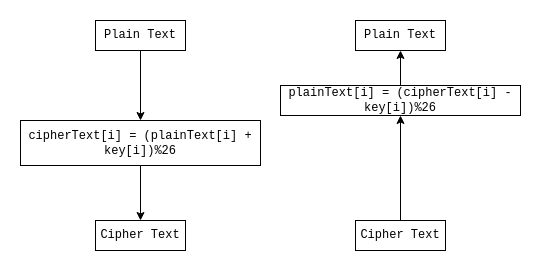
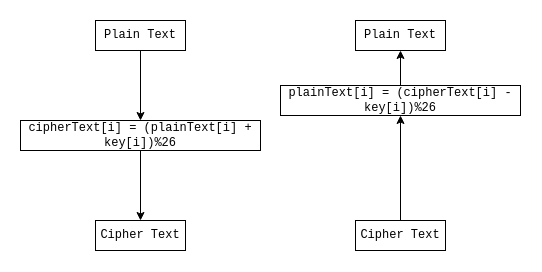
  <mxCell id="0" />
  <mxCell id="1" parent="0" />
  <mxCell id="2" value="" style="edgeStyle=orthogonalEdgeStyle;rounded=0;orthogonalLoop=1;jettySize=auto;html=1;fontFamily=Courier New;" edge="1" parent="1" source="3" target="5"><mxGeometry relative="1" as="geometry" /></mxCell>
  <mxCell id="3" value="Plain Text" style="rounded=0;whiteSpace=wrap;html=1;fontFamily=Courier New;" vertex="1" parent="1"><mxGeometry x="95" y="20" width="90" height="30" as="geometry" /></mxCell>
  <mxCell id="4" value="" style="edgeStyle=orthogonalEdgeStyle;rounded=0;orthogonalLoop=1;jettySize=auto;html=1;fontFamily=Courier New;" edge="1" parent="1" source="5" target="6"><mxGeometry relative="1" as="geometry" /></mxCell>
- <mxCell id="5" value="cipherText[i] = (plainText[i] + key[i])%26" style="rounded=0;whiteSpace=wrap;html=1;fontFamily=Courier New;" vertex="1" parent="1"><mxGeometry x="20" y="120" width="240" height="45" as="geometry" /></mxCell>
+ <mxCell id="5" value="cipherText[i] = (plainText[i] + key[i])%26" style="rounded=0;whiteSpace=wrap;html=1;fontFamily=Courier New;" vertex="1" parent="1"><mxGeometry x="20" y="120" width="240" height="30" as="geometry" /></mxCell>
  <mxCell id="6" value="Cipher Text" style="rounded=0;whiteSpace=wrap;html=1;fontFamily=Courier New;" vertex="1" parent="1"><mxGeometry x="95" y="220" width="90" height="30" as="geometry" /></mxCell>
  <mxCell id="7" value="Plain Text" style="rounded=0;whiteSpace=wrap;html=1;fontFamily=Courier New;" vertex="1" parent="1"><mxGeometry x="355" y="20" width="90" height="30" as="geometry" /></mxCell>
  <mxCell id="8" value="" style="edgeStyle=orthogonalEdgeStyle;rounded=0;orthogonalLoop=1;jettySize=auto;html=1;fontFamily=Courier New;" edge="1" parent="1" source="9" target="7"><mxGeometry relative="1" as="geometry" /></mxCell>
  <mxCell id="9" value="plainText[i] = (cipherText[i] - key[i])%26" style="rounded=0;whiteSpace=wrap;html=1;fontFamily=Courier New;" vertex="1" parent="1"><mxGeometry x="280" y="85" width="240" height="30" as="geometry" /></mxCell>
  <mxCell id="10" value="" style="edgeStyle=orthogonalEdgeStyle;rounded=0;orthogonalLoop=1;jettySize=auto;html=1;fontFamily=Courier New;" edge="1" parent="1" source="11" target="9"><mxGeometry relative="1" as="geometry" /></mxCell>
  <mxCell id="11" value="Cipher Text" style="rounded=0;whiteSpace=wrap;html=1;fontFamily=Courier New;" vertex="1" parent="1"><mxGeometry x="355" y="220" width="90" height="30" as="geometry" /></mxCell>
